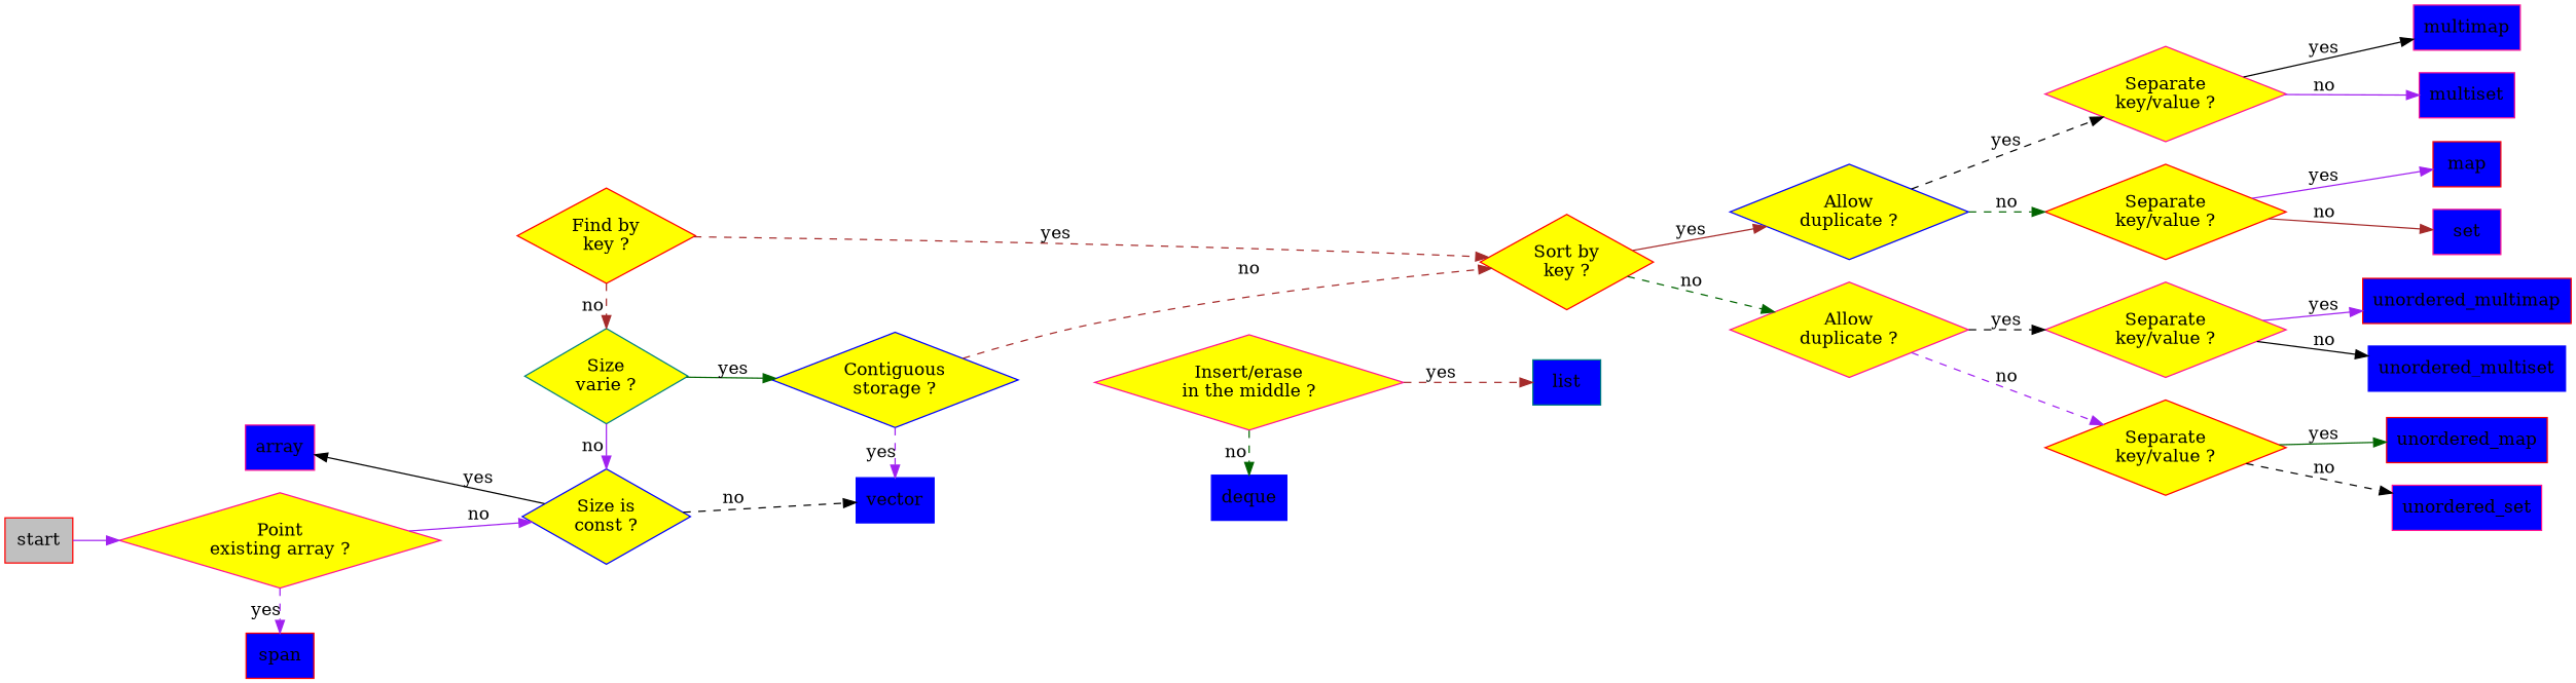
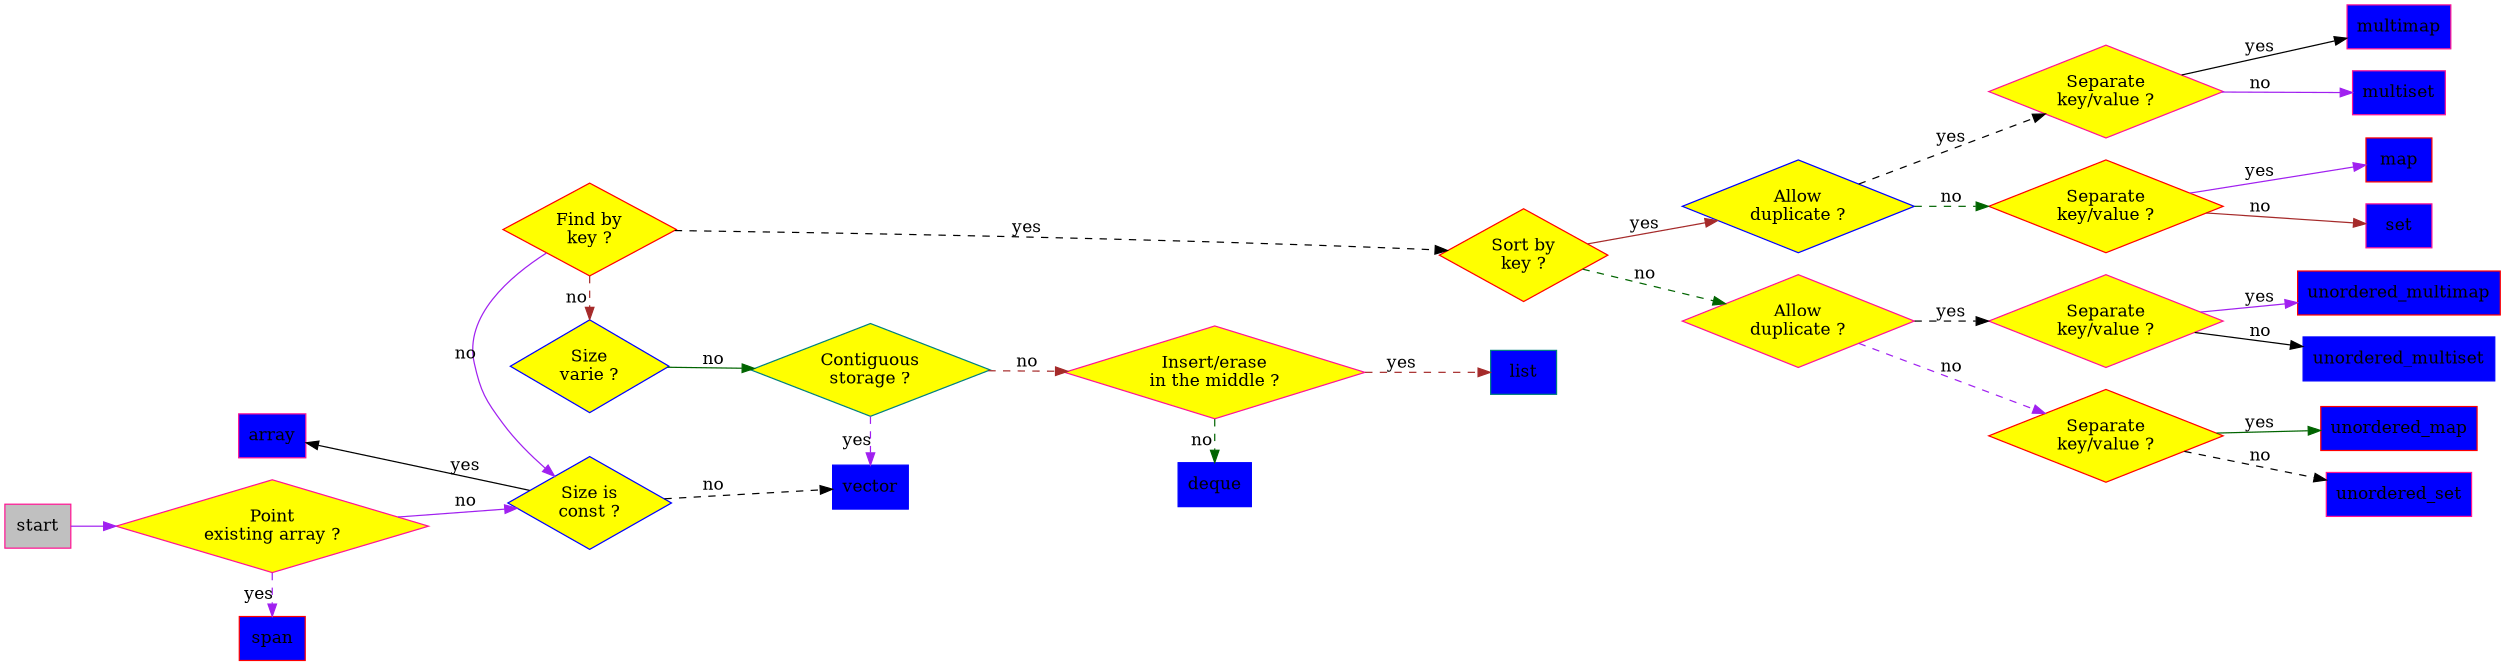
  digraph {
    rankdir=LR
    node [color=deeppink fillcolor=yellow shape=box style=filled]
    edge [color=purple style=dashed]
    n1 [label="Point\nexisting array ?" shape=diamond]
    span [color=red fillcolor=blue]
    array [fillcolor=blue]
    n4 [color=red label="Sort by\nkey ?" shape=diamond]
    list [color=teal fillcolor=blue]
-   n6 [color=blue label="Contiguous\nstorage ?" shape=diamond]
+   n6 [color=teal label="Contiguous\nstorage ?" shape=diamond]
    vector [color=blue fillcolor=blue]
    n8 [color=red label="Find by\nkey ?" shape=diamond]
-   n9 [color=teal label="Size\nvarie ?" shape=diamond]
+   n9 [color=blue label="Size\nvarie ?" shape=diamond]
    n10 [color=blue label="Size is\nconst ?" shape=diamond]
    n11 [label="Insert/erase\nin the middle ?" shape=diamond]
    deque [color=blue fillcolor=blue]
    n13 [color=blue label="Allow\nduplicate ?" shape=diamond]
    n14 [label="Allow\nduplicate ?" shape=diamond]
-   start [color=red fillcolor=gray]
+   start [fillcolor=gray]
    n16 [label="Separate\nkey/value ?" shape=diamond]
    n17 [color=red label="Separate\nkey/value ?" shape=diamond]
    n18 [label="Separate\nkey/value ?" shape=diamond]
    n19 [color=red label="Separate\nkey/value ?" shape=diamond]
    multimap [fillcolor=blue]
    multiset [fillcolor=blue]
    map [color=red fillcolor=blue]
    set [fillcolor=blue]
    unordered_multimap [color=red fillcolor=blue]
    unordered_multiset [color=blue fillcolor=blue]
    unordered_map [color=red fillcolor=blue]
    unordered_set [fillcolor=blue]
    subgraph sub_1 {
      rank=same
      n1
      span
      array
    }
    subgraph sub_2 {
      rank=same
      n4
      list
    }
    subgraph sub_3 {
      rank=same
      n6
      vector
    }
    subgraph sub_4 {
      rank=same
      n8
      n9
      n10
    }
    subgraph sub_5 {
      rank=same
      n11
      deque
    }
    n1 -> span [label=yes]
    n1 -> n10 [label=no style=solid]
    n4 -> n13 [color=brown label=yes style=solid]
    n4 -> n14 [color=darkgreen label=no]
    n6 -> vector [label=yes]
-   n6 -> n4 [color=brown label=no]
-   n8 -> n4 [color=brown label=yes]
+   n6 -> n11 [color=brown label=no]
+   n8 -> n4 [color=black label=yes]
    n8 -> n9 [color=brown label=no]
-   n9 -> n6 [color=darkgreen label=yes style=solid]
-   n9 -> n10 [label=no style=solid]
+   n9 -> n6 [color=darkgreen label=no style=solid]
+   n8 -> n10 [label=no style=solid]
    n10 -> array [color=black label=yes style=solid]
    n10 -> vector [color=black label=no]
    n11 -> list [color=brown label=yes]
    n11 -> deque [color=darkgreen label=no]
    n13 -> n16 [color=black label=yes]
    n13 -> n17 [color=darkgreen label=no]
    n14 -> n18 [color=black label=yes]
    n14 -> n19 [label=no]
    start -> n1 [style=solid]
    n16 -> multimap [color=black label=yes style=solid]
    n16 -> multiset [label=no style=solid]
    n17 -> map [label=yes style=solid]
    n17 -> set [color=brown label=no style=solid]
    n18 -> unordered_multimap [label=yes style=solid]
    n18 -> unordered_multiset [color=black label=no style=solid]
    n19 -> unordered_map [color=darkgreen label=yes style=solid]
    n19 -> unordered_set [color=black label=no]
  }
